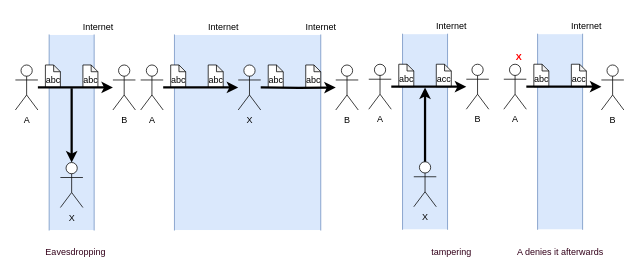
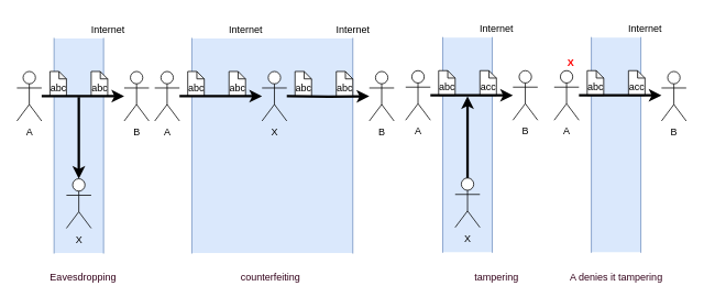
  <mxCell id="0" />
  <mxCell id="1" parent="0" />
  <mxCell id="2" value="" style="shape=partialRectangle;whiteSpace=wrap;html=1;left=0;right=0;fillColor=#dae8fc;direction=south;strokeColor=#6c8ebf;" vertex="1" parent="1"><mxGeometry x="232" y="46" width="195" height="260" as="geometry" /></mxCell>
  <mxCell id="3" value="" style="shape=note;whiteSpace=wrap;html=1;backgroundOutline=1;darkOpacity=0.05;size=9;" vertex="1" parent="1"><mxGeometry x="277" y="86" width="20" height="30" as="geometry" /></mxCell>
  <mxCell id="4" value="" style="shape=note;whiteSpace=wrap;html=1;backgroundOutline=1;darkOpacity=0.05;size=9;" vertex="1" parent="1"><mxGeometry x="227" y="86" width="20" height="30" as="geometry" /></mxCell>
  <mxCell id="5" value="" style="edgeStyle=orthogonalEdgeStyle;rounded=0;orthogonalLoop=1;jettySize=auto;html=1;strokeWidth=3;" edge="1" parent="1" source="6" target="7"><mxGeometry relative="1" as="geometry" /></mxCell>
  <mxCell id="6" value="A" style="shape=umlActor;verticalLabelPosition=bottom;verticalAlign=top;html=1;outlineConnect=0;" vertex="1" parent="1"><mxGeometry x="187" y="86" width="30" height="60" as="geometry" /></mxCell>
  <mxCell id="7" value="X" style="shape=umlActor;verticalLabelPosition=bottom;verticalAlign=top;html=1;outlineConnect=0;" vertex="1" parent="1"><mxGeometry x="317" y="86" width="30" height="60" as="geometry" /></mxCell>
  <mxCell id="8" value="abc" style="text;html=1;align=center;verticalAlign=middle;resizable=0;points=[];autosize=1;strokeColor=none;fillColor=none;" vertex="1" parent="1"><mxGeometry x="217" y="91" width="40" height="30" as="geometry" /></mxCell>
  <mxCell id="9" value="abc" style="text;html=1;align=center;verticalAlign=middle;resizable=0;points=[];autosize=1;strokeColor=none;fillColor=none;" vertex="1" parent="1"><mxGeometry x="267" y="91" width="40" height="30" as="geometry" /></mxCell>
  <mxCell id="10" value="Internet" style="text;html=1;align=center;verticalAlign=middle;resizable=0;points=[];autosize=1;strokeColor=none;fillColor=none;" vertex="1" parent="1"><mxGeometry x="267" y="21" width="60" height="30" as="geometry" /></mxCell>
  <mxCell id="11" value="" style="shape=note;whiteSpace=wrap;html=1;backgroundOutline=1;darkOpacity=0.05;size=9;" vertex="1" parent="1"><mxGeometry x="407" y="86" width="20" height="30" as="geometry" /></mxCell>
  <mxCell id="12" value="" style="shape=note;whiteSpace=wrap;html=1;backgroundOutline=1;darkOpacity=0.05;size=9;" vertex="1" parent="1"><mxGeometry x="357" y="86" width="20" height="30" as="geometry" /></mxCell>
  <mxCell id="13" value="" style="edgeStyle=orthogonalEdgeStyle;rounded=0;orthogonalLoop=1;jettySize=auto;html=1;strokeWidth=3;" edge="1" parent="1" target="14"><mxGeometry relative="1" as="geometry"><mxPoint x="347" y="116" as="sourcePoint" /></mxGeometry></mxCell>
  <mxCell id="14" value="B" style="shape=umlActor;verticalLabelPosition=bottom;verticalAlign=top;html=1;outlineConnect=0;" vertex="1" parent="1"><mxGeometry x="447" y="86" width="30" height="60" as="geometry" /></mxCell>
  <mxCell id="15" value="abc" style="text;html=1;align=center;verticalAlign=middle;resizable=0;points=[];autosize=1;strokeColor=none;fillColor=none;" vertex="1" parent="1"><mxGeometry x="347" y="91" width="40" height="30" as="geometry" /></mxCell>
  <mxCell id="16" value="abc" style="text;html=1;align=center;verticalAlign=middle;resizable=0;points=[];autosize=1;strokeColor=none;fillColor=none;" vertex="1" parent="1"><mxGeometry x="397" y="91" width="40" height="30" as="geometry" /></mxCell>
  <mxCell id="17" value="Internet" style="text;html=1;align=center;verticalAlign=middle;resizable=0;points=[];autosize=1;strokeColor=none;fillColor=none;" vertex="1" parent="1"><mxGeometry x="397" y="21" width="60" height="30" as="geometry" /></mxCell>
  <mxCell id="18" value="" style="group" vertex="1" connectable="0" parent="1"><mxGeometry y="21" width="160" height="285" as="geometry" x="20" /></mxCell>
  <mxCell id="19" value="" style="shape=partialRectangle;whiteSpace=wrap;html=1;left=0;right=0;fillColor=#dae8fc;direction=south;strokeColor=#6c8ebf;" vertex="1" parent="18"><mxGeometry x="45" y="25" width="60" height="260" as="geometry" /></mxCell>
  <mxCell id="20" value="" style="shape=note;whiteSpace=wrap;html=1;backgroundOutline=1;darkOpacity=0.05;size=9;" vertex="1" parent="18"><mxGeometry x="90" y="65" width="20" height="30" as="geometry" /></mxCell>
  <mxCell id="21" value="" style="shape=note;whiteSpace=wrap;html=1;backgroundOutline=1;darkOpacity=0.05;size=9;" vertex="1" parent="18"><mxGeometry x="40" y="65" width="20" height="30" as="geometry" /></mxCell>
  <mxCell id="22" value="A" style="shape=umlActor;verticalLabelPosition=bottom;verticalAlign=top;html=1;outlineConnect=0;" vertex="1" parent="18"><mxGeometry y="65" width="30" height="60" as="geometry" /></mxCell>
  <mxCell id="23" value="B" style="shape=umlActor;verticalLabelPosition=bottom;verticalAlign=top;html=1;outlineConnect=0;" vertex="1" parent="18"><mxGeometry x="130" y="65" width="30" height="60" as="geometry" /></mxCell>
  <mxCell id="24" value="" style="edgeStyle=orthogonalEdgeStyle;rounded=0;orthogonalLoop=1;jettySize=auto;html=1;strokeWidth=3;" edge="1" parent="18" source="22" target="23"><mxGeometry relative="1" as="geometry" /></mxCell>
  <mxCell id="25" value="X" style="shape=umlActor;verticalLabelPosition=bottom;verticalAlign=top;html=1;outlineConnect=0;" vertex="1" parent="18"><mxGeometry x="60" y="195" width="30" height="60" as="geometry" /></mxCell>
  <mxCell id="26" value="abc" style="text;html=1;align=center;verticalAlign=middle;resizable=0;points=[];autosize=1;strokeColor=none;fillColor=none;" vertex="1" parent="18"><mxGeometry x="30" y="70" width="40" height="30" as="geometry" /></mxCell>
  <mxCell id="27" style="edgeStyle=orthogonalEdgeStyle;rounded=0;orthogonalLoop=1;jettySize=auto;html=1;strokeWidth=3;exitX=1.125;exitY=0.867;exitDx=0;exitDy=0;exitPerimeter=0;" edge="1" parent="18" source="26" target="25"><mxGeometry relative="1" as="geometry"><Array as="points"><mxPoint x="75" y="105" /><mxPoint x="75" y="105" /></Array></mxGeometry></mxCell>
  <mxCell id="28" value="abc" style="text;html=1;align=center;verticalAlign=middle;resizable=0;points=[];autosize=1;strokeColor=none;fillColor=none;" vertex="1" parent="18"><mxGeometry x="80" y="70" width="40" height="30" as="geometry" /></mxCell>
  <mxCell id="29" value="Internet" style="text;html=1;align=center;verticalAlign=middle;resizable=0;points=[];autosize=1;strokeColor=none;fillColor=none;" vertex="1" parent="18"><mxGeometry x="80" width="60" height="30" as="geometry" /></mxCell>
  <mxCell id="30" value="" style="group" vertex="1" connectable="0" parent="1"><mxGeometry x="491" y="20" width="160" height="285" as="geometry" /></mxCell>
  <mxCell id="31" value="" style="shape=partialRectangle;whiteSpace=wrap;html=1;left=0;right=0;fillColor=#dae8fc;direction=south;strokeColor=#6c8ebf;" vertex="1" parent="30"><mxGeometry x="45" y="25" width="60" height="260" as="geometry" /></mxCell>
  <mxCell id="32" value="" style="shape=note;whiteSpace=wrap;html=1;backgroundOutline=1;darkOpacity=0.05;size=9;" vertex="1" parent="30"><mxGeometry x="90" y="65" width="20" height="30" as="geometry" /></mxCell>
  <mxCell id="33" value="" style="shape=note;whiteSpace=wrap;html=1;backgroundOutline=1;darkOpacity=0.05;size=9;" vertex="1" parent="30"><mxGeometry x="40" y="65" width="20" height="30" as="geometry" /></mxCell>
  <mxCell id="34" value="A" style="shape=umlActor;verticalLabelPosition=bottom;verticalAlign=top;html=1;outlineConnect=0;" vertex="1" parent="30"><mxGeometry y="65" width="30" height="60" as="geometry" /></mxCell>
  <mxCell id="35" value="B" style="shape=umlActor;verticalLabelPosition=bottom;verticalAlign=top;html=1;outlineConnect=0;" vertex="1" parent="30"><mxGeometry x="130" y="65" width="30" height="60" as="geometry" /></mxCell>
  <mxCell id="36" value="" style="edgeStyle=orthogonalEdgeStyle;rounded=0;orthogonalLoop=1;jettySize=auto;html=1;strokeWidth=3;" edge="1" parent="30" source="34" target="35"><mxGeometry relative="1" as="geometry" /></mxCell>
  <mxCell id="37" value="X" style="shape=umlActor;verticalLabelPosition=bottom;verticalAlign=top;html=1;outlineConnect=0;" vertex="1" parent="30"><mxGeometry x="60" y="195" width="30" height="60" as="geometry" /></mxCell>
  <mxCell id="38" value="abc" style="text;html=1;align=center;verticalAlign=middle;resizable=0;points=[];autosize=1;strokeColor=none;fillColor=none;" vertex="1" parent="30"><mxGeometry x="30" y="70" width="40" height="30" as="geometry" /></mxCell>
  <mxCell id="39" style="edgeStyle=orthogonalEdgeStyle;rounded=0;orthogonalLoop=1;jettySize=auto;html=1;strokeWidth=3;entryX=1.125;entryY=0.867;entryDx=0;entryDy=0;entryPerimeter=0;" edge="1" parent="30" source="37" target="38"><mxGeometry relative="1" as="geometry"><Array as="points"><mxPoint x="75" y="105" /><mxPoint x="75" y="105" /></Array></mxGeometry></mxCell>
  <mxCell id="40" value="acc" style="text;html=1;align=center;verticalAlign=middle;resizable=0;points=[];autosize=1;strokeColor=none;fillColor=none;" vertex="1" parent="30"><mxGeometry x="80" y="70" width="40" height="30" as="geometry" /></mxCell>
  <mxCell id="41" value="Internet" style="text;html=1;align=center;verticalAlign=middle;resizable=0;points=[];autosize=1;strokeColor=none;fillColor=none;" vertex="1" parent="30"><mxGeometry x="80" width="60" height="30" as="geometry" /></mxCell>
  <mxCell id="42" value="" style="shape=partialRectangle;whiteSpace=wrap;html=1;left=0;right=0;fillColor=#dae8fc;direction=south;strokeColor=#6c8ebf;" vertex="1" parent="1"><mxGeometry x="716" y="45" width="60" height="260" as="geometry" /></mxCell>
  <mxCell id="43" value="" style="shape=note;whiteSpace=wrap;html=1;backgroundOutline=1;darkOpacity=0.05;size=9;" vertex="1" parent="1"><mxGeometry x="761" y="85" width="20" height="30" as="geometry" /></mxCell>
  <mxCell id="44" value="" style="shape=note;whiteSpace=wrap;html=1;backgroundOutline=1;darkOpacity=0.05;size=9;" vertex="1" parent="1"><mxGeometry x="711" y="85" width="20" height="30" as="geometry" /></mxCell>
  <mxCell id="45" value="A" style="shape=umlActor;verticalLabelPosition=bottom;verticalAlign=top;html=1;outlineConnect=0;" vertex="1" parent="1"><mxGeometry x="671" y="85" width="30" height="60" as="geometry" /></mxCell>
  <mxCell id="46" value="" style="edgeStyle=orthogonalEdgeStyle;rounded=0;orthogonalLoop=1;jettySize=auto;html=1;strokeWidth=3;" edge="1" parent="1" source="45"><mxGeometry relative="1" as="geometry"><mxPoint x="801" y="115" as="targetPoint" /></mxGeometry></mxCell>
  <mxCell id="47" value="abc" style="text;html=1;align=center;verticalAlign=middle;resizable=0;points=[];autosize=1;strokeColor=none;fillColor=none;" vertex="1" parent="1"><mxGeometry x="701" y="90" width="40" height="30" as="geometry" /></mxCell>
  <mxCell id="48" value="acc" style="text;html=1;align=center;verticalAlign=middle;resizable=0;points=[];autosize=1;strokeColor=none;fillColor=none;" vertex="1" parent="1"><mxGeometry x="751" y="90" width="40" height="30" as="geometry" /></mxCell>
  <mxCell id="49" value="Internet" style="text;html=1;align=center;verticalAlign=middle;resizable=0;points=[];autosize=1;strokeColor=none;fillColor=none;" vertex="1" parent="1"><mxGeometry x="751" y="20" width="60" height="30" as="geometry" /></mxCell>
  <mxCell id="50" value="&lt;font color=&quot;#ff0000&quot;&gt;&lt;b&gt;X&lt;/b&gt;&lt;/font&gt;" style="text;html=1;align=center;verticalAlign=middle;resizable=0;points=[];autosize=1;strokeColor=none;fillColor=none;" vertex="1" parent="1"><mxGeometry x="676" y="61" width="30" height="30" as="geometry" /></mxCell>
  <mxCell id="51" value="B" style="shape=umlActor;verticalLabelPosition=bottom;verticalAlign=top;html=1;outlineConnect=0;" vertex="1" parent="1"><mxGeometry x="801" y="86" width="30" height="60" as="geometry" /></mxCell>
  <mxCell id="52" value="Eavesdropping" style="text;html=1;align=center;verticalAlign=middle;resizable=0;points=[];autosize=1;strokeColor=none;fillColor=none;fontColor=#33001A;" vertex="1" parent="1"><mxGeometry x="50" y="321" width="100" height="30" as="geometry" /></mxCell>
+ <mxCell id="53" value="counterfeiting" style="text;html=1;align=center;verticalAlign=middle;resizable=0;points=[];autosize=1;strokeColor=none;fillColor=none;fontColor=#33001A;" vertex="1" parent="1"><mxGeometry x="277" y="321" width="100" height="30" as="geometry" /></mxCell>
  <mxCell id="54" value="tampering" style="text;html=1;align=center;verticalAlign=middle;resizable=0;points=[];autosize=1;strokeColor=none;fillColor=none;fontColor=#33001A;" vertex="1" parent="1"><mxGeometry x="561" y="321" width="80" height="30" as="geometry" /></mxCell>
- <mxCell id="55" value="A denies it afterwards" style="text;html=1;align=center;verticalAlign=middle;resizable=0;points=[];autosize=1;strokeColor=none;fillColor=none;fontColor=#33001A;" vertex="1" parent="1"><mxGeometry x="676" y="321" width="140" height="30" as="geometry" /></mxCell>
+ <mxCell id="55" value="A denies it tampering" style="text;html=1;align=center;verticalAlign=middle;resizable=0;points=[];autosize=1;strokeColor=none;fillColor=none;fontColor=#33001A;" vertex="1" parent="1"><mxGeometry x="676" y="321" width="140" height="30" as="geometry" /></mxCell>
